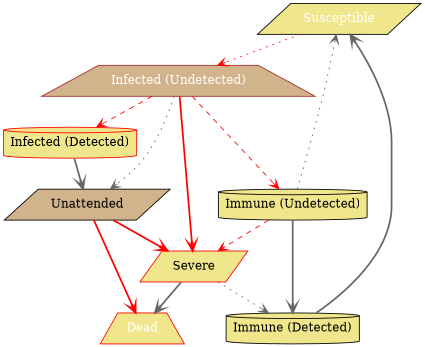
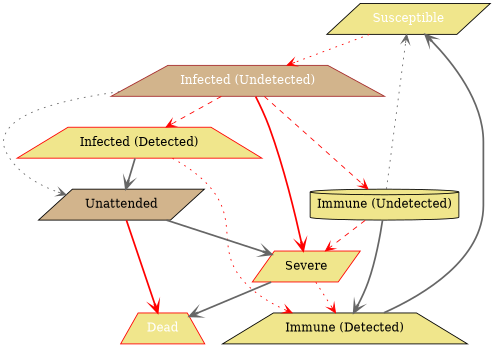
  digraph {
    node [color=black fillcolor=khaki shape=parallelogram style=filled]
    edge [arrowhead=vee color=red style=bold]
    Susceptible [fontcolor=white]
    "Infected (Undetected)" [color=brown fillcolor=tan fontcolor=white shape=trapezium]
-   "Infected (Detected)" [color=red shape=cylinder]
+   "Infected (Detected)" [color=red shape=trapezium]
    Unattended [fillcolor=tan]
    Severe [color=red]
    "Immune (Undetected)" [shape=cylinder]
-   "Immune (Detected)" [shape=cylinder]
+   "Immune (Detected)" [shape=trapezium]
    Dead [color=red fontcolor=white shape=trapezium]
    Susceptible -> "Infected (Undetected)" [style=dotted]
    "Infected (Undetected)" -> "Infected (Detected)" [style=dashed]
    "Infected (Undetected)" -> Unattended [color=gray40 style=dotted]
    "Infected (Undetected)" -> Severe
    "Infected (Undetected)" -> "Immune (Undetected)" [style=dashed]
    "Infected (Detected)" -> Unattended [color=gray40]
-   Unattended -> Severe
+   "Infected (Detected)" -> "Immune (Detected)" [style=dotted]
+   Unattended -> Severe [color=gray40]
    Unattended -> Dead
-   Severe -> "Immune (Detected)" [color=gray40 style=dotted]
+   Severe -> "Immune (Detected)" [style=dotted]
    Severe -> Dead [color=gray40]
    "Immune (Undetected)" -> Susceptible [color=gray40 style=dotted]
    "Immune (Undetected)" -> Severe [style=dashed]
    "Immune (Undetected)" -> "Immune (Detected)" [color=gray40]
    "Immune (Detected)" -> Susceptible [color=gray40]
  }
